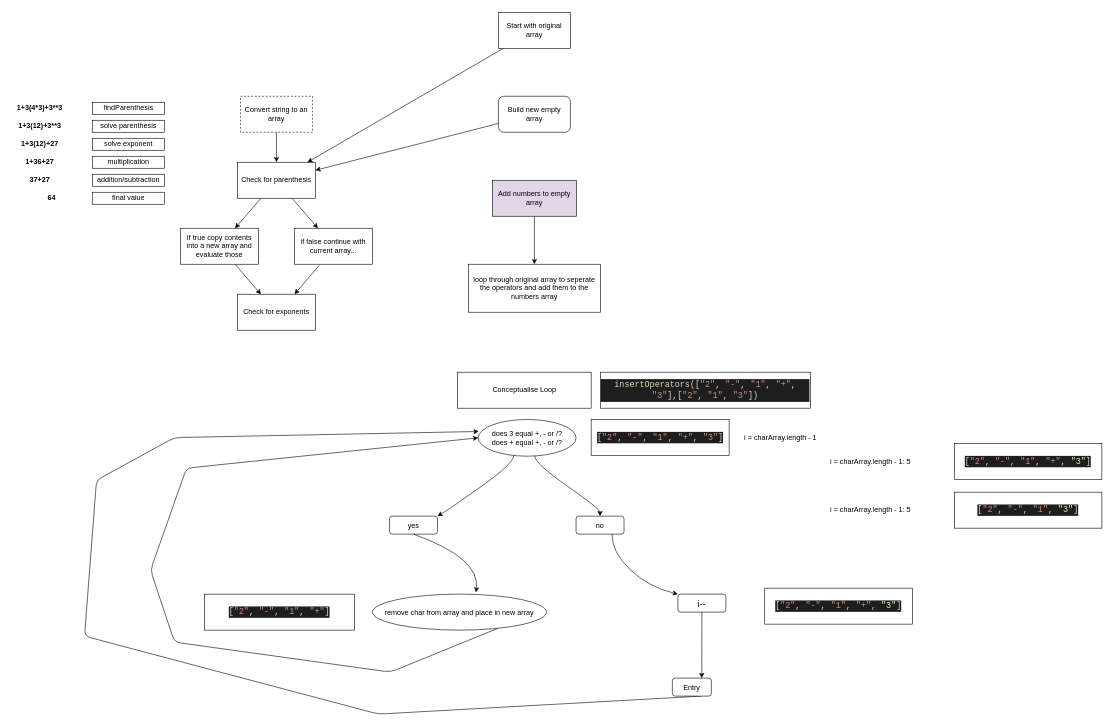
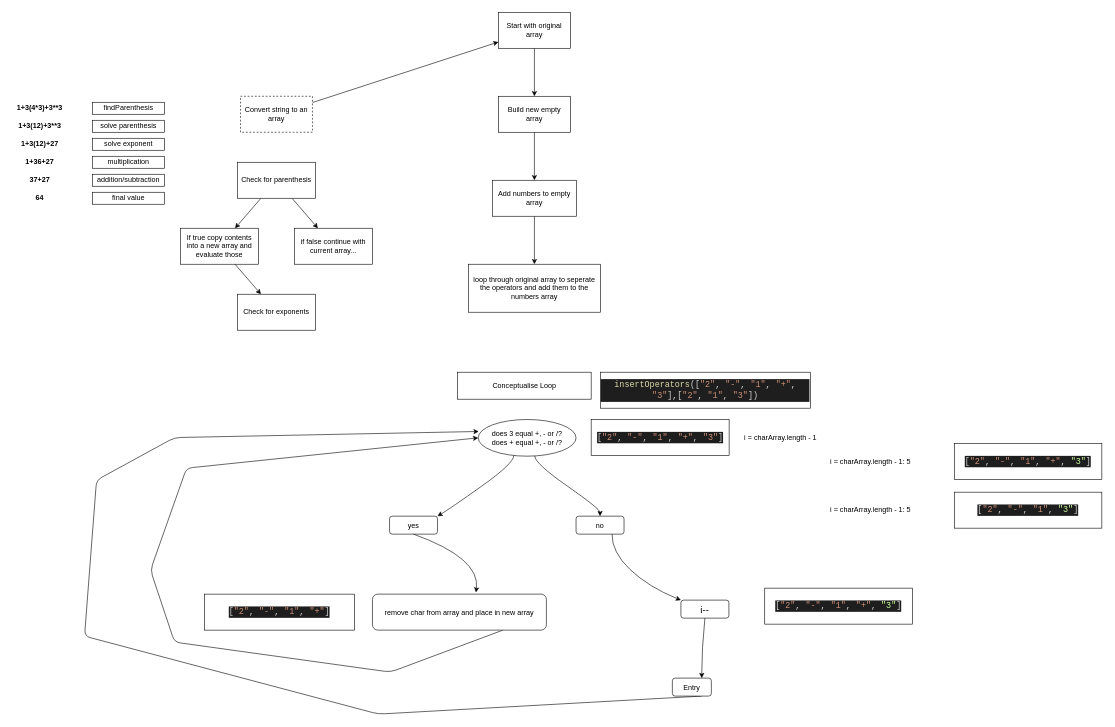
  <mxCell id="0" />
  <mxCell id="1" parent="0" />
  <mxCell id="2" value="1+3(4*3)+3**3" style="text;html=1;resizable=0;autosize=1;align=center;verticalAlign=middle;points=[];fillColor=none;strokeColor=none;rounded=0;fontStyle=1" parent="1" vertex="1"><mxGeometry x="20" y="170" width="90" height="20" as="geometry" /></mxCell>
  <mxCell id="3" value="1+3(12)+3**3" style="text;html=1;resizable=0;autosize=1;align=center;verticalAlign=middle;points=[];fillColor=none;strokeColor=none;rounded=0;fontStyle=1" parent="1" vertex="1"><mxGeometry x="20" y="200" width="90" height="20" as="geometry" /></mxCell>
  <mxCell id="4" value="1+3(12)+27" style="text;html=1;resizable=0;autosize=1;align=center;verticalAlign=middle;points=[];fillColor=none;strokeColor=none;rounded=0;fontStyle=1" parent="1" vertex="1"><mxGeometry x="25" y="230" width="80" height="20" as="geometry" /></mxCell>
  <mxCell id="5" value="1+36+27" style="text;html=1;resizable=0;autosize=1;align=center;verticalAlign=middle;points=[];fillColor=none;strokeColor=none;rounded=0;fontStyle=1" parent="1" vertex="1"><mxGeometry x="35" y="260" width="60" height="20" as="geometry" /></mxCell>
  <mxCell id="6" value="37+27" style="text;html=1;resizable=0;autosize=1;align=center;verticalAlign=middle;points=[];fillColor=none;strokeColor=none;rounded=0;fontStyle=1" parent="1" vertex="1"><mxGeometry x="40" y="290" width="50" height="20" as="geometry" /></mxCell>
- <mxCell id="7" value="64" style="text;html=1;resizable=0;autosize=1;align=center;verticalAlign=middle;points=[];fillColor=none;strokeColor=none;rounded=0;fontStyle=1" parent="1" vertex="1"><mxGeometry x="70" y="320" width="30" height="20" as="geometry" /></mxCell>
+ <mxCell id="7" value="64" style="text;html=1;resizable=0;autosize=1;align=center;verticalAlign=middle;points=[];fillColor=none;strokeColor=none;rounded=0;fontStyle=1" parent="1" vertex="1"><mxGeometry x="50" y="320" width="30" height="20" as="geometry" /></mxCell>
  <mxCell id="8" value="" style="whiteSpace=wrap;html=1;" parent="1" vertex="1"><mxGeometry x="153" y="170" width="120" height="20" as="geometry" /></mxCell>
  <mxCell id="9" value="findParenthesis" style="text;html=1;resizable=0;autosize=1;align=center;verticalAlign=middle;points=[];fillColor=none;strokeColor=none;rounded=0;" parent="1" vertex="1"><mxGeometry x="163" y="170" width="100" height="20" as="geometry" /></mxCell>
  <mxCell id="10" value="" style="whiteSpace=wrap;html=1;" parent="1" vertex="1"><mxGeometry x="153" y="200" width="120" height="20" as="geometry" /></mxCell>
  <mxCell id="11" value="solve parenthesis" style="text;html=1;resizable=0;autosize=1;align=center;verticalAlign=middle;points=[];fillColor=none;strokeColor=none;rounded=0;" parent="1" vertex="1"><mxGeometry x="158" y="200" width="110" height="20" as="geometry" /></mxCell>
  <mxCell id="12" value="" style="whiteSpace=wrap;html=1;" parent="1" vertex="1"><mxGeometry x="153" y="230" width="120" height="20" as="geometry" /></mxCell>
  <mxCell id="13" value="solve exponent" style="text;html=1;resizable=0;autosize=1;align=center;verticalAlign=middle;points=[];fillColor=none;strokeColor=none;rounded=0;" parent="1" vertex="1"><mxGeometry x="163" y="230" width="100" height="20" as="geometry" /></mxCell>
  <mxCell id="14" value="" style="whiteSpace=wrap;html=1;" parent="1" vertex="1"><mxGeometry x="153" y="260" width="120" height="20" as="geometry" /></mxCell>
  <mxCell id="15" value="multiplication" style="text;html=1;resizable=0;autosize=1;align=center;verticalAlign=middle;points=[];fillColor=none;strokeColor=none;rounded=0;" parent="1" vertex="1"><mxGeometry x="173" y="260" width="80" height="20" as="geometry" /></mxCell>
  <mxCell id="16" value="" style="whiteSpace=wrap;html=1;" parent="1" vertex="1"><mxGeometry x="153" y="290" width="120" height="20" as="geometry" /></mxCell>
  <mxCell id="17" value="addition/subtraction" style="text;html=1;resizable=0;autosize=1;align=center;verticalAlign=middle;points=[];fillColor=none;strokeColor=none;rounded=0;" parent="1" vertex="1"><mxGeometry x="153" y="290" width="120" height="20" as="geometry" /></mxCell>
  <mxCell id="18" value="" style="whiteSpace=wrap;html=1;" parent="1" vertex="1"><mxGeometry x="153" y="320" width="120" height="20" as="geometry" /></mxCell>
  <mxCell id="19" value="final value" style="text;html=1;resizable=0;autosize=1;align=center;verticalAlign=middle;points=[];fillColor=none;strokeColor=none;rounded=0;" parent="1" vertex="1"><mxGeometry x="178" y="320" width="70" height="20" as="geometry" /></mxCell>
- <mxCell id="20" value="" style="edgeStyle=none;html=1;" parent="1" source="21" target="24" edge="1"><mxGeometry relative="1" as="geometry" /></mxCell>
+ <mxCell id="20" value="" style="edgeStyle=none;html=1;" parent="1" source="21" target="36" edge="1"><mxGeometry relative="1" as="geometry" /></mxCell>
  <mxCell id="21" value="Convert string to an array" style="whiteSpace=wrap;html=1;dashed=1;" parent="1" vertex="1"><mxGeometry x="400" y="160" width="120" height="60" as="geometry" /></mxCell>
  <mxCell id="22" value="" style="edgeStyle=none;html=1;" parent="1" source="24" target="26" edge="1"><mxGeometry relative="1" as="geometry" /></mxCell>
  <mxCell id="23" value="" style="edgeStyle=none;html=1;" parent="1" source="24" target="28" edge="1"><mxGeometry relative="1" as="geometry" /></mxCell>
  <mxCell id="24" value="Check for parenthesis" style="whiteSpace=wrap;html=1;" parent="1" vertex="1"><mxGeometry x="395" y="270" width="130" height="60" as="geometry" /></mxCell>
  <mxCell id="25" value="" style="edgeStyle=none;html=1;" parent="1" source="26" target="29" edge="1"><mxGeometry relative="1" as="geometry" /></mxCell>
  <mxCell id="26" value="If true copy contents into a new array and evaluate those" style="whiteSpace=wrap;html=1;" parent="1" vertex="1"><mxGeometry x="300" y="380" width="130" height="60" as="geometry" /></mxCell>
- <mxCell id="27" style="edgeStyle=none;html=1;entryX=0.731;entryY=-0.001;entryDx=0;entryDy=0;exitX=0.318;exitY=1.033;exitDx=0;exitDy=0;exitPerimeter=0;entryPerimeter=0;" parent="1" source="28" target="29" edge="1"><mxGeometry relative="1" as="geometry"><mxPoint x="530" y="450" as="sourcePoint" /></mxGeometry></mxCell>
  <mxCell id="28" value="if false continue with current array..." style="whiteSpace=wrap;html=1;" parent="1" vertex="1"><mxGeometry x="490" y="380" width="130" height="60" as="geometry" /></mxCell>
  <mxCell id="29" value="Check for exponents" style="whiteSpace=wrap;html=1;" parent="1" vertex="1"><mxGeometry x="395" y="490" width="130" height="60" as="geometry" /></mxCell>
- <mxCell id="30" value="" style="edgeStyle=none;html=1;" parent="1" source="32" target="24" edge="1"><mxGeometry relative="1" as="geometry" /></mxCell>
- <mxCell id="31" value="" style="edgeStyle=none;html=1;" parent="1" source="36" target="24" edge="1"><mxGeometry relative="1" as="geometry"><mxPoint x="1040" y="80" as="sourcePoint" /></mxGeometry></mxCell>
- <mxCell id="32" value="Build new empty array" style="whiteSpace=wrap;html=1;rounded=1;" parent="1" vertex="1"><mxGeometry x="830" y="160" width="120" height="60" as="geometry" /></mxCell>
+ <mxCell id="30" value="" style="edgeStyle=none;html=1;" parent="1" source="32" target="34" edge="1"><mxGeometry relative="1" as="geometry" /></mxCell>
+ <mxCell id="31" value="" style="edgeStyle=none;html=1;entryX=0.5;entryY=0;entryDx=0;entryDy=0;" parent="1" source="36" target="32" edge="1"><mxGeometry relative="1" as="geometry"><mxPoint x="1040" y="80" as="sourcePoint" /></mxGeometry></mxCell>
+ <mxCell id="32" value="Build new empty array" style="whiteSpace=wrap;html=1;" parent="1" vertex="1"><mxGeometry x="830" y="160" width="120" height="60" as="geometry" /></mxCell>
  <mxCell id="33" value="" style="edgeStyle=none;html=1;" parent="1" source="34" target="35" edge="1"><mxGeometry relative="1" as="geometry" /></mxCell>
- <mxCell id="34" value="Add numbers to empty array" style="whiteSpace=wrap;html=1;fillColor=#e1d5e7;" parent="1" vertex="1"><mxGeometry x="820" y="300" width="140" height="60" as="geometry" /></mxCell>
+ <mxCell id="34" value="Add numbers to empty array" style="whiteSpace=wrap;html=1;" parent="1" vertex="1"><mxGeometry x="820" y="300" width="140" height="60" as="geometry" /></mxCell>
  <mxCell id="35" value="loop through original array to seperate the operators and add them to the numbers array" style="whiteSpace=wrap;html=1;" parent="1" vertex="1"><mxGeometry x="780" y="440" width="220" height="80" as="geometry" /></mxCell>
  <mxCell id="36" value="Start with original array" style="whiteSpace=wrap;html=1;" parent="1" vertex="1"><mxGeometry x="830" y="20" width="120" height="60" as="geometry" /></mxCell>
- <mxCell id="37" value="Conceptualise Loop" style="whiteSpace=wrap;html=1;" vertex="1" parent="1"><mxGeometry x="761.61" y="620" width="223" height="60" as="geometry" /></mxCell>
+ <mxCell id="37" value="Conceptualise Loop" style="whiteSpace=wrap;html=1;" vertex="1" parent="1"><mxGeometry x="761.61" y="620" width="223" height="45" as="geometry" /></mxCell>
  <mxCell id="38" value="does 3 equal +, - or /?&#10;does + equal +, - or /?" style="ellipse" vertex="1" parent="1"><mxGeometry x="796.32" y="698.83" width="163.11" height="61.17" as="geometry" /></mxCell>
  <mxCell id="39" value="yes" style="rounded=1;" vertex="1" parent="1"><mxGeometry x="648.477" y="860" width="80" height="30" as="geometry" /></mxCell>
  <mxCell id="40" value="" style="curved=1;noEdgeStyle=1;orthogonal=1;" edge="1" source="38" target="39" parent="1"><mxGeometry relative="1" as="geometry"><Array as="points"><mxPoint x="855.614" y="772" /><mxPoint x="748.477" y="848" /></Array></mxGeometry></mxCell>
  <mxCell id="41" value="no" style="rounded=1;" vertex="1" parent="1"><mxGeometry x="959.427" y="860" width="80" height="30" as="geometry" /></mxCell>
  <mxCell id="42" value="" style="curved=1;noEdgeStyle=1;orthogonal=1;" edge="1" source="38" target="41" parent="1"><mxGeometry relative="1" as="geometry"><Array as="points"><mxPoint x="890.614" y="772" /><mxPoint x="999.427" y="848" /></Array></mxGeometry></mxCell>
  <mxCell id="43" style="edgeStyle=none;html=1;exitX=0.75;exitY=1;exitDx=0;exitDy=0;fontSize=16;fontColor=#CCFF99;entryX=0;entryY=0.5;entryDx=0;entryDy=0;" edge="1" parent="1" source="44" target="38"><mxGeometry relative="1" as="geometry"><mxPoint x="560" y="710" as="targetPoint" /><Array as="points"><mxPoint x="650" y="1120" /><mxPoint x="290" y="1070" /><mxPoint x="250" y="950" /><mxPoint x="310" y="780" /></Array></mxGeometry></mxCell>
- <mxCell id="44" value="remove char from array and place in new array" style="ellipse;" vertex="1" parent="1"><mxGeometry x="620" y="990" width="290" height="60" as="geometry" /></mxCell>
+ <mxCell id="44" value="remove char from array and place in new array" style="rounded=1;" vertex="1" parent="1"><mxGeometry x="620" y="990" width="290" height="60" as="geometry" /></mxCell>
  <mxCell id="45" value="" style="curved=1;noEdgeStyle=1;orthogonal=1;exitX=0.5;exitY=1;exitDx=0;exitDy=0;entryX=0.595;entryY=-0.047;entryDx=0;entryDy=0;entryPerimeter=0;" edge="1" source="39" target="44" parent="1"><mxGeometry relative="1" as="geometry"><Array as="points"><mxPoint x="800" y="930" /></Array></mxGeometry></mxCell>
- <mxCell id="46" value="i--" style="rounded=1;fontSize=16;" vertex="1" parent="1"><mxGeometry x="1129.25" y="990" width="80" height="30" as="geometry" /></mxCell>
+ <mxCell id="46" value="i--" style="rounded=1;fontSize=16;" vertex="1" parent="1"><mxGeometry x="1134.25" y="1000" width="80" height="30" as="geometry" /></mxCell>
  <mxCell id="47" value="" style="curved=1;noEdgeStyle=1;orthogonal=1;exitX=0.75;exitY=1;exitDx=0;exitDy=0;" edge="1" source="41" target="46" parent="1"><mxGeometry relative="1" as="geometry"><Array as="points"><mxPoint x="1019" y="920" /><mxPoint x="1080" y="978" /></Array></mxGeometry></mxCell>
  <mxCell id="48" style="edgeStyle=none;html=1;exitX=0.75;exitY=1;exitDx=0;exitDy=0;fontSize=16;fontColor=#CCFF99;entryX=0.005;entryY=0.327;entryDx=0;entryDy=0;entryPerimeter=0;" edge="1" parent="1" source="49" target="38"><mxGeometry relative="1" as="geometry"><mxPoint x="1110" y="840" as="targetPoint" /><Array as="points"><mxPoint x="630" y="1190" /><mxPoint x="140" y="1060" /><mxPoint x="160" y="800" /><mxPoint x="290" y="729" /></Array></mxGeometry></mxCell>
  <mxCell id="49" value="Entry" style="rounded=1;" vertex="1" parent="1"><mxGeometry x="1120" y="1130" width="65" height="30" as="geometry" /></mxCell>
  <mxCell id="50" value="" style="curved=1;noEdgeStyle=1;orthogonal=1;exitX=0.5;exitY=1;exitDx=0;exitDy=0;" edge="1" source="46" target="49" parent="1"><mxGeometry relative="1" as="geometry"><Array as="points"><mxPoint x="1169" y="1080" /></Array></mxGeometry></mxCell>
  <mxCell id="51" value="&lt;div style=&quot;color: rgb(212 , 212 , 212) ; background-color: rgb(30 , 30 , 30) ; font-family: &amp;#34;consolas&amp;#34; , &amp;#34;courier new&amp;#34; , monospace ; font-size: 14px ; line-height: 19px&quot;&gt;&lt;span style=&quot;color: #dcdcaa&quot;&gt;insertOperators&lt;/span&gt;([&lt;span style=&quot;color: #ce9178&quot;&gt;&quot;2&quot;&lt;/span&gt;, &lt;span style=&quot;color: #ce9178&quot;&gt;&quot;-&quot;&lt;/span&gt;, &lt;span style=&quot;color: #ce9178&quot;&gt;&quot;1&quot;&lt;/span&gt;, &lt;span style=&quot;color: #ce9178&quot;&gt;&quot;+&quot;&lt;/span&gt;, &lt;span style=&quot;color: #ce9178&quot;&gt;&quot;3&quot;&lt;/span&gt;],[&lt;span style=&quot;color: #ce9178&quot;&gt;&quot;2&quot;&lt;/span&gt;, &lt;span style=&quot;color: #ce9178&quot;&gt;&quot;1&quot;&lt;/span&gt;, &lt;span style=&quot;color: #ce9178&quot;&gt;&quot;3&quot;&lt;/span&gt;])&lt;/div&gt;" style="whiteSpace=wrap;html=1;" vertex="1" parent="1"><mxGeometry x="1000" y="620" width="350" height="60" as="geometry" /></mxCell>
  <mxCell id="52" value="i = charArray.length - 1" style="text;html=1;align=center;verticalAlign=middle;resizable=0;points=[];autosize=1;strokeColor=none;fillColor=none;" vertex="1" parent="1"><mxGeometry x="1230" y="718.83" width="140" height="20" as="geometry" /></mxCell>
  <mxCell id="53" value="&lt;div style=&quot;color: rgb(212 , 212 , 212) ; background-color: rgb(30 , 30 , 30) ; font-family: &amp;#34;consolas&amp;#34; , &amp;#34;courier new&amp;#34; , monospace ; font-size: 14px ; line-height: 19px&quot;&gt;[&lt;span style=&quot;color: #ce9178&quot;&gt;&quot;2&quot;&lt;/span&gt;, &lt;span style=&quot;color: #ce9178&quot;&gt;&quot;-&quot;&lt;/span&gt;, &lt;span style=&quot;color: #ce9178&quot;&gt;&quot;1&quot;&lt;/span&gt;, &lt;span style=&quot;color: #ce9178&quot;&gt;&quot;+&quot;&lt;/span&gt;, &lt;span style=&quot;color: #ce9178&quot;&gt;&quot;3&quot;&lt;/span&gt;]&lt;/div&gt;" style="whiteSpace=wrap;html=1;" vertex="1" parent="1"><mxGeometry x="984.61" y="698.83" width="230" height="60" as="geometry" /></mxCell>
  <mxCell id="54" value="&lt;div style=&quot;background-color: rgb(30 , 30 , 30) ; font-family: &amp;#34;consolas&amp;#34; , &amp;#34;courier new&amp;#34; , monospace ; font-size: 14px ; line-height: 19px&quot;&gt;&lt;font color=&quot;#d4d4d4&quot;&gt;[&lt;/font&gt;&lt;span style=&quot;color: rgb(206 , 145 , 120)&quot;&gt;&quot;2&quot;&lt;/span&gt;&lt;font color=&quot;#d4d4d4&quot;&gt;, &lt;/font&gt;&lt;span style=&quot;color: rgb(206 , 145 , 120)&quot;&gt;&quot;-&quot;&lt;/span&gt;&lt;font color=&quot;#d4d4d4&quot;&gt;, &lt;/font&gt;&lt;span style=&quot;color: rgb(206 , 145 , 120)&quot;&gt;&quot;1&quot;&lt;/span&gt;&lt;font color=&quot;#d4d4d4&quot;&gt;, &lt;/font&gt;&lt;span style=&quot;color: rgb(206 , 145 , 120)&quot;&gt;&quot;+&quot;&lt;/span&gt;&lt;font color=&quot;#d4d4d4&quot;&gt;, &lt;/font&gt;&lt;font color=&quot;#ccff99&quot;&gt;&quot;3&quot;&lt;/font&gt;&lt;font color=&quot;#d4d4d4&quot;&gt;]&lt;/font&gt;&lt;/div&gt;" style="whiteSpace=wrap;html=1;" vertex="1" parent="1"><mxGeometry x="1274" y="980" width="246" height="60" as="geometry" /></mxCell>
  <mxCell id="55" value="&lt;div style=&quot;color: rgb(212 , 212 , 212) ; background-color: rgb(30 , 30 , 30) ; font-family: &amp;#34;consolas&amp;#34; , &amp;#34;courier new&amp;#34; , monospace ; font-size: 14px ; line-height: 19px&quot;&gt;[&lt;span style=&quot;color: #ce9178&quot;&gt;&quot;2&quot;&lt;/span&gt;, &lt;span style=&quot;color: #ce9178&quot;&gt;&quot;-&quot;&lt;/span&gt;, &lt;span style=&quot;color: #ce9178&quot;&gt;&quot;1&quot;&lt;/span&gt;, &lt;span style=&quot;color: #ce9178&quot;&gt;&quot;+&quot;&lt;/span&gt;]&lt;/div&gt;" style="whiteSpace=wrap;html=1;labelBackgroundColor=#66B2FF;fontColor=#CCFF99;" vertex="1" parent="1"><mxGeometry x="340" y="990" width="250" height="60" as="geometry" /></mxCell>
  <mxCell id="56" value="&lt;div style=&quot;background-color: rgb(30 , 30 , 30) ; font-family: &amp;#34;consolas&amp;#34; , &amp;#34;courier new&amp;#34; , monospace ; font-size: 14px ; line-height: 19px&quot;&gt;&lt;font color=&quot;#d4d4d4&quot;&gt;[&lt;/font&gt;&lt;span style=&quot;color: rgb(206 , 145 , 120)&quot;&gt;&quot;2&quot;&lt;/span&gt;&lt;font color=&quot;#d4d4d4&quot;&gt;, &lt;/font&gt;&lt;span style=&quot;color: rgb(206 , 145 , 120)&quot;&gt;&quot;-&quot;&lt;/span&gt;&lt;font color=&quot;#d4d4d4&quot;&gt;, &lt;/font&gt;&lt;span style=&quot;color: rgb(206 , 145 , 120)&quot;&gt;&quot;1&quot;&lt;/span&gt;&lt;font color=&quot;#d4d4d4&quot;&gt;, &lt;/font&gt;&lt;span style=&quot;color: rgb(206 , 145 , 120)&quot;&gt;&quot;+&quot;&lt;/span&gt;&lt;font color=&quot;#d4d4d4&quot;&gt;, &lt;/font&gt;&lt;font color=&quot;#ccff99&quot;&gt;&quot;3&quot;&lt;/font&gt;&lt;font color=&quot;#d4d4d4&quot;&gt;]&lt;/font&gt;&lt;/div&gt;" style="whiteSpace=wrap;html=1;" vertex="1" parent="1"><mxGeometry x="1590" y="738.83" width="246" height="60" as="geometry" /></mxCell>
  <mxCell id="57" value="&lt;div style=&quot;background-color: rgb(30 , 30 , 30) ; font-family: &amp;#34;consolas&amp;#34; , &amp;#34;courier new&amp;#34; , monospace ; font-size: 14px ; line-height: 19px&quot;&gt;&lt;font color=&quot;#d4d4d4&quot;&gt;[&lt;/font&gt;&lt;span style=&quot;color: rgb(206 , 145 , 120)&quot;&gt;&quot;2&quot;&lt;/span&gt;&lt;font color=&quot;#d4d4d4&quot;&gt;, &lt;/font&gt;&lt;span style=&quot;color: rgb(206 , 145 , 120)&quot;&gt;&quot;-&quot;&lt;/span&gt;&lt;font color=&quot;#d4d4d4&quot;&gt;, &lt;/font&gt;&lt;span style=&quot;color: rgb(206 , 145 , 120)&quot;&gt;&quot;1&quot;&lt;/span&gt;&lt;font color=&quot;#d4d4d4&quot;&gt;,&lt;/font&gt;&lt;font color=&quot;#d4d4d4&quot;&gt;&amp;nbsp;&lt;/font&gt;&lt;font color=&quot;#ccff99&quot;&gt;&quot;3&quot;&lt;/font&gt;&lt;font color=&quot;#d4d4d4&quot;&gt;]&lt;/font&gt;&lt;/div&gt;" style="whiteSpace=wrap;html=1;" vertex="1" parent="1"><mxGeometry x="1590" y="820" width="246" height="60" as="geometry" /></mxCell>
  <mxCell id="58" value="i = charArray.length - 1: 5" style="text;html=1;align=center;verticalAlign=middle;resizable=0;points=[];autosize=1;strokeColor=none;fillColor=none;" vertex="1" parent="1"><mxGeometry x="1375" y="760" width="150" height="20" as="geometry" /></mxCell>
  <mxCell id="59" value="i = charArray.length - 1: 5" style="text;html=1;align=center;verticalAlign=middle;resizable=0;points=[];autosize=1;strokeColor=none;fillColor=none;" vertex="1" parent="1"><mxGeometry x="1375" y="840" width="150" height="20" as="geometry" /></mxCell>
